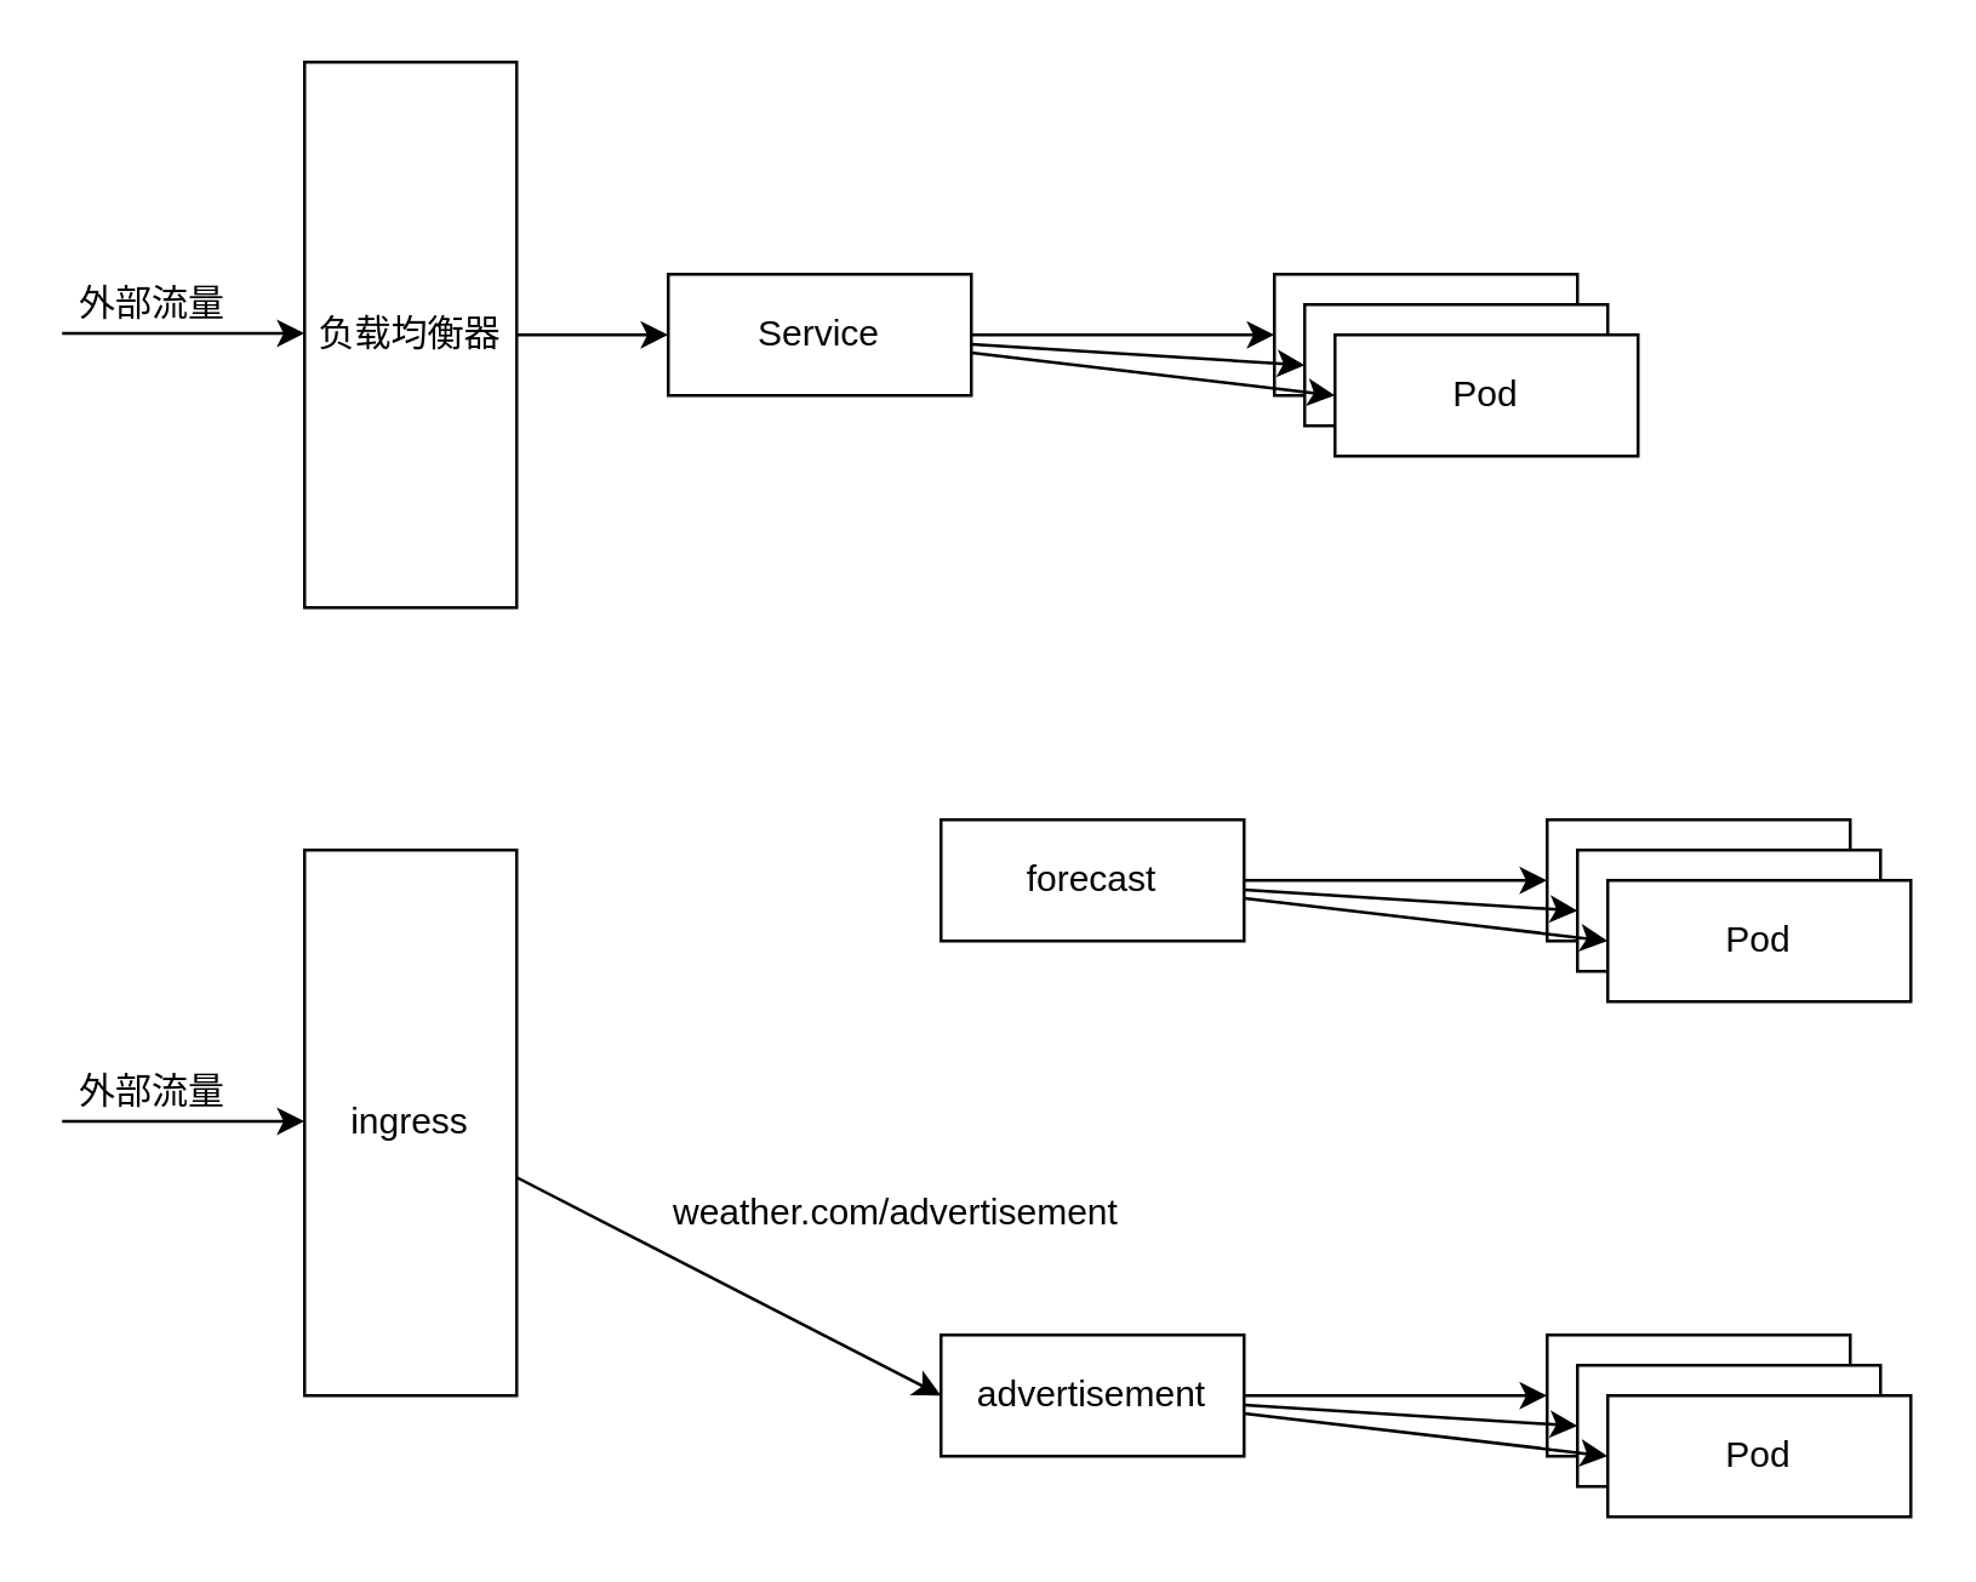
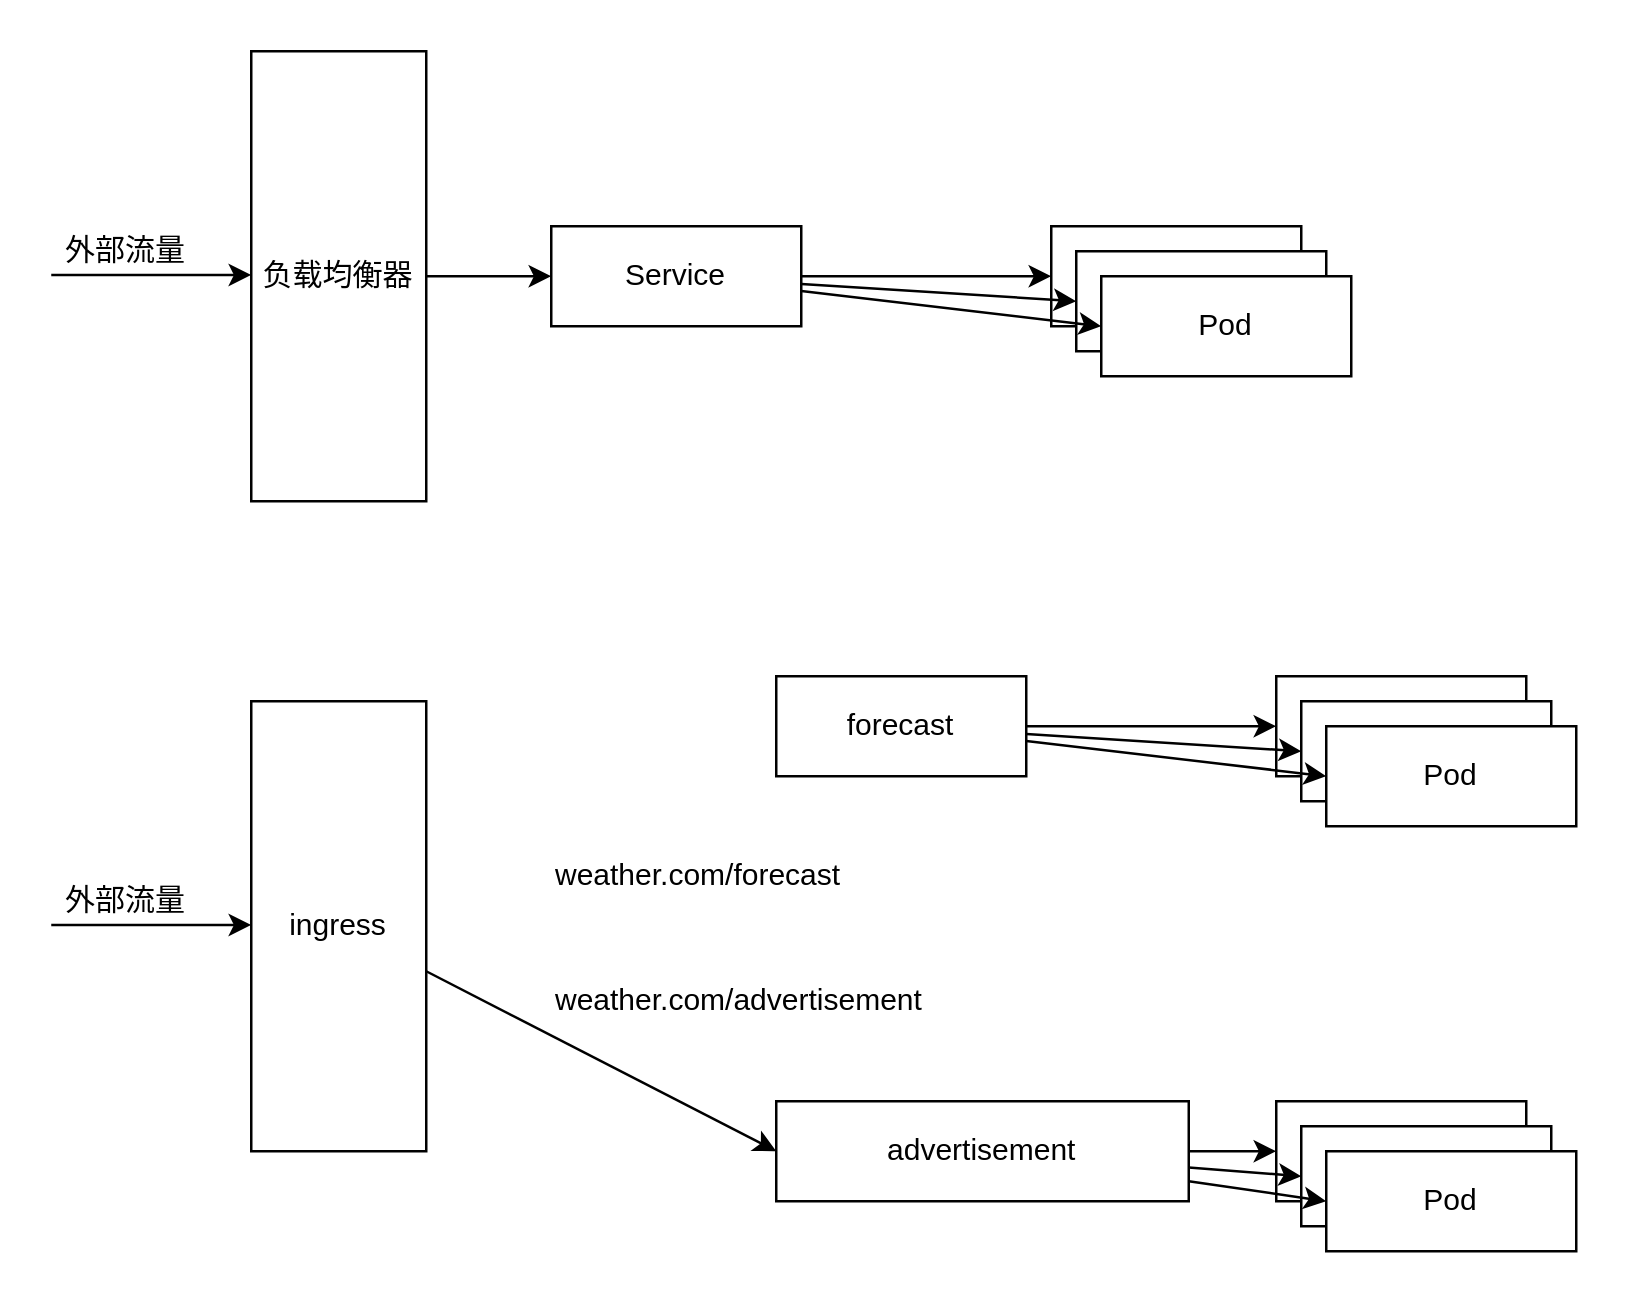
  <mxCell id="0" />
  <mxCell id="1" parent="0" />
  <mxCell id="2" style="edgeStyle=orthogonalEdgeStyle;rounded=0;orthogonalLoop=1;jettySize=auto;html=1;" edge="1" parent="1" source="3" target="7"><mxGeometry relative="1" as="geometry" /></mxCell>
  <mxCell id="3" value="负载均衡器" style="rounded=0;whiteSpace=wrap;html=1;" vertex="1" parent="1"><mxGeometry x="100" y="20" width="70" height="180" as="geometry" /></mxCell>
  <mxCell id="4" value="" style="endArrow=classic;html=1;" edge="1" parent="1"><mxGeometry width="50" height="50" relative="1" as="geometry"><mxPoint x="20" y="109.5" as="sourcePoint" /><mxPoint x="100" y="109.5" as="targetPoint" /></mxGeometry></mxCell>
  <mxCell id="5" value="外部流量" style="text;html=1;strokeColor=none;fillColor=none;align=center;verticalAlign=middle;whiteSpace=wrap;rounded=0;" vertex="1" parent="1"><mxGeometry x="20" y="90" width="60" height="20" as="geometry" /></mxCell>
  <mxCell id="6" style="edgeStyle=orthogonalEdgeStyle;rounded=0;orthogonalLoop=1;jettySize=auto;html=1;entryX=0;entryY=0.5;entryDx=0;entryDy=0;" edge="1" parent="1" source="7" target="8"><mxGeometry relative="1" as="geometry" /></mxCell>
  <mxCell id="7" value="Service" style="rounded=0;whiteSpace=wrap;html=1;" vertex="1" parent="1"><mxGeometry x="220" y="90" width="100" height="40" as="geometry" /></mxCell>
  <mxCell id="8" value="Pod" style="rounded=0;whiteSpace=wrap;html=1;" vertex="1" parent="1"><mxGeometry x="420" y="90" width="100" height="40" as="geometry" /></mxCell>
  <mxCell id="9" value="Pod" style="rounded=0;whiteSpace=wrap;html=1;" vertex="1" parent="1"><mxGeometry x="430" y="100" width="100" height="40" as="geometry" /></mxCell>
  <mxCell id="10" value="Pod" style="rounded=0;whiteSpace=wrap;html=1;" vertex="1" parent="1"><mxGeometry x="440" y="110" width="100" height="40" as="geometry" /></mxCell>
  <mxCell id="11" style="edgeStyle=none;rounded=0;orthogonalLoop=1;jettySize=auto;html=1;entryX=0;entryY=0.5;entryDx=0;entryDy=0;" edge="1" parent="1" source="7" target="10"><mxGeometry relative="1" as="geometry" /></mxCell>
  <mxCell id="12" style="rounded=0;orthogonalLoop=1;jettySize=auto;html=1;entryX=0;entryY=0.5;entryDx=0;entryDy=0;" edge="1" parent="1" source="7" target="9"><mxGeometry relative="1" as="geometry" /></mxCell>
  <mxCell id="13" style="edgeStyle=none;rounded=0;orthogonalLoop=1;jettySize=auto;html=1;entryX=0;entryY=0.5;entryDx=0;entryDy=0;" edge="1" parent="1" source="14" target="25"><mxGeometry relative="1" as="geometry" /></mxCell>
  <mxCell id="14" value="ingress" style="rounded=0;whiteSpace=wrap;html=1;" vertex="1" parent="1"><mxGeometry x="100" y="280" width="70" height="180" as="geometry" /></mxCell>
  <mxCell id="15" value="" style="endArrow=classic;html=1;" edge="1" parent="1"><mxGeometry width="50" height="50" relative="1" as="geometry"><mxPoint x="20" y="369.5" as="sourcePoint" /><mxPoint x="100" y="369.5" as="targetPoint" /></mxGeometry></mxCell>
  <mxCell id="16" value="外部流量" style="text;html=1;strokeColor=none;fillColor=none;align=center;verticalAlign=middle;whiteSpace=wrap;rounded=0;" vertex="1" parent="1"><mxGeometry x="20" y="350" width="60" height="20" as="geometry" /></mxCell>
  <mxCell id="17" style="edgeStyle=orthogonalEdgeStyle;rounded=0;orthogonalLoop=1;jettySize=auto;html=1;entryX=0;entryY=0.5;entryDx=0;entryDy=0;" edge="1" parent="1" source="18" target="19"><mxGeometry relative="1" as="geometry" /></mxCell>
  <mxCell id="18" value="forecast" style="rounded=0;whiteSpace=wrap;html=1;" vertex="1" parent="1"><mxGeometry x="310" y="270" width="100" height="40" as="geometry" /></mxCell>
  <mxCell id="19" value="Pod" style="rounded=0;whiteSpace=wrap;html=1;" vertex="1" parent="1"><mxGeometry x="510" y="270" width="100" height="40" as="geometry" /></mxCell>
  <mxCell id="20" value="Pod" style="rounded=0;whiteSpace=wrap;html=1;" vertex="1" parent="1"><mxGeometry x="520" y="280" width="100" height="40" as="geometry" /></mxCell>
  <mxCell id="21" value="Pod" style="rounded=0;whiteSpace=wrap;html=1;" vertex="1" parent="1"><mxGeometry x="530" y="290" width="100" height="40" as="geometry" /></mxCell>
  <mxCell id="22" style="edgeStyle=none;rounded=0;orthogonalLoop=1;jettySize=auto;html=1;entryX=0;entryY=0.5;entryDx=0;entryDy=0;" edge="1" parent="1" source="18" target="21"><mxGeometry relative="1" as="geometry" /></mxCell>
  <mxCell id="23" style="rounded=0;orthogonalLoop=1;jettySize=auto;html=1;entryX=0;entryY=0.5;entryDx=0;entryDy=0;" edge="1" parent="1" source="18" target="20"><mxGeometry relative="1" as="geometry" /></mxCell>
  <mxCell id="24" style="edgeStyle=orthogonalEdgeStyle;rounded=0;orthogonalLoop=1;jettySize=auto;html=1;entryX=0;entryY=0.5;entryDx=0;entryDy=0;" edge="1" parent="1" source="25" target="26"><mxGeometry relative="1" as="geometry" /></mxCell>
- <mxCell id="25" value="advertisement" style="rounded=0;whiteSpace=wrap;html=1;" vertex="1" parent="1"><mxGeometry x="310" y="440" width="100" height="40" as="geometry" /></mxCell>
+ <mxCell id="25" value="advertisement" style="rounded=0;whiteSpace=wrap;html=1;" vertex="1" parent="1"><mxGeometry x="310" y="440" width="165" height="40" as="geometry" /></mxCell>
  <mxCell id="26" value="Pod" style="rounded=0;whiteSpace=wrap;html=1;" vertex="1" parent="1"><mxGeometry x="510" y="440" width="100" height="40" as="geometry" /></mxCell>
  <mxCell id="27" value="Pod" style="rounded=0;whiteSpace=wrap;html=1;" vertex="1" parent="1"><mxGeometry x="520" y="450" width="100" height="40" as="geometry" /></mxCell>
  <mxCell id="28" value="Pod" style="rounded=0;whiteSpace=wrap;html=1;" vertex="1" parent="1"><mxGeometry x="530" y="460" width="100" height="40" as="geometry" /></mxCell>
  <mxCell id="29" style="edgeStyle=none;rounded=0;orthogonalLoop=1;jettySize=auto;html=1;entryX=0;entryY=0.5;entryDx=0;entryDy=0;" edge="1" parent="1" source="25" target="28"><mxGeometry relative="1" as="geometry" /></mxCell>
  <mxCell id="30" style="rounded=0;orthogonalLoop=1;jettySize=auto;html=1;entryX=0;entryY=0.5;entryDx=0;entryDy=0;" edge="1" parent="1" source="25" target="27"><mxGeometry relative="1" as="geometry" /></mxCell>
+ <mxCell id="31" value="weather.com/forecast" style="text;html=1;strokeColor=none;fillColor=none;align=left;verticalAlign=middle;whiteSpace=wrap;rounded=0;" vertex="1" parent="1"><mxGeometry x="220" y="340" width="160" height="20" as="geometry" /></mxCell>
  <mxCell id="32" value="weather.com/advertisement" style="text;html=1;strokeColor=none;fillColor=none;align=left;verticalAlign=middle;whiteSpace=wrap;rounded=0;" vertex="1" parent="1"><mxGeometry x="220" y="390" width="160" height="20" as="geometry" /></mxCell>
